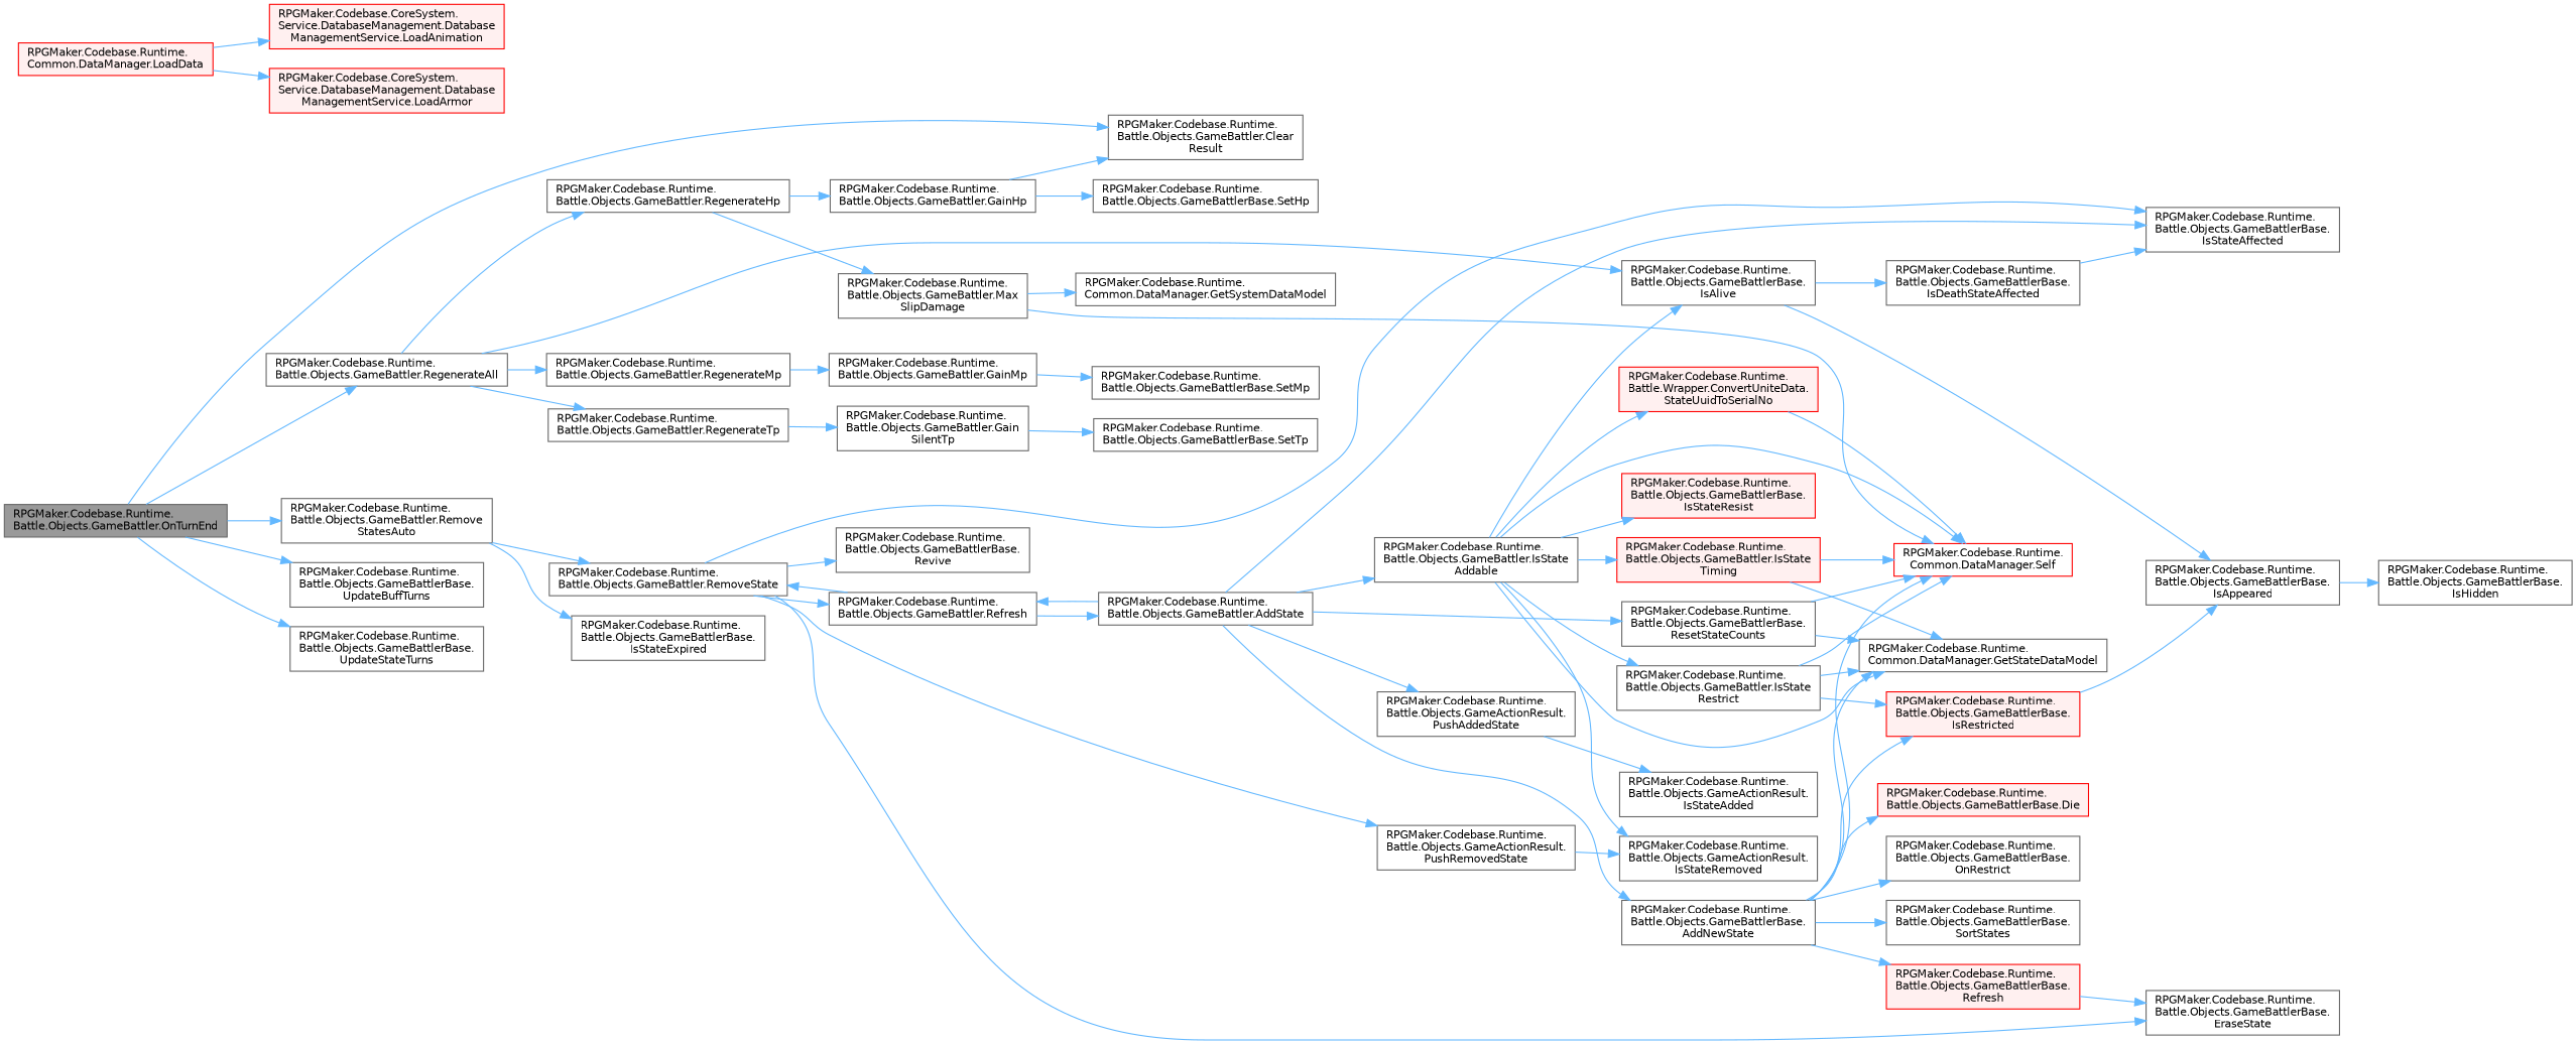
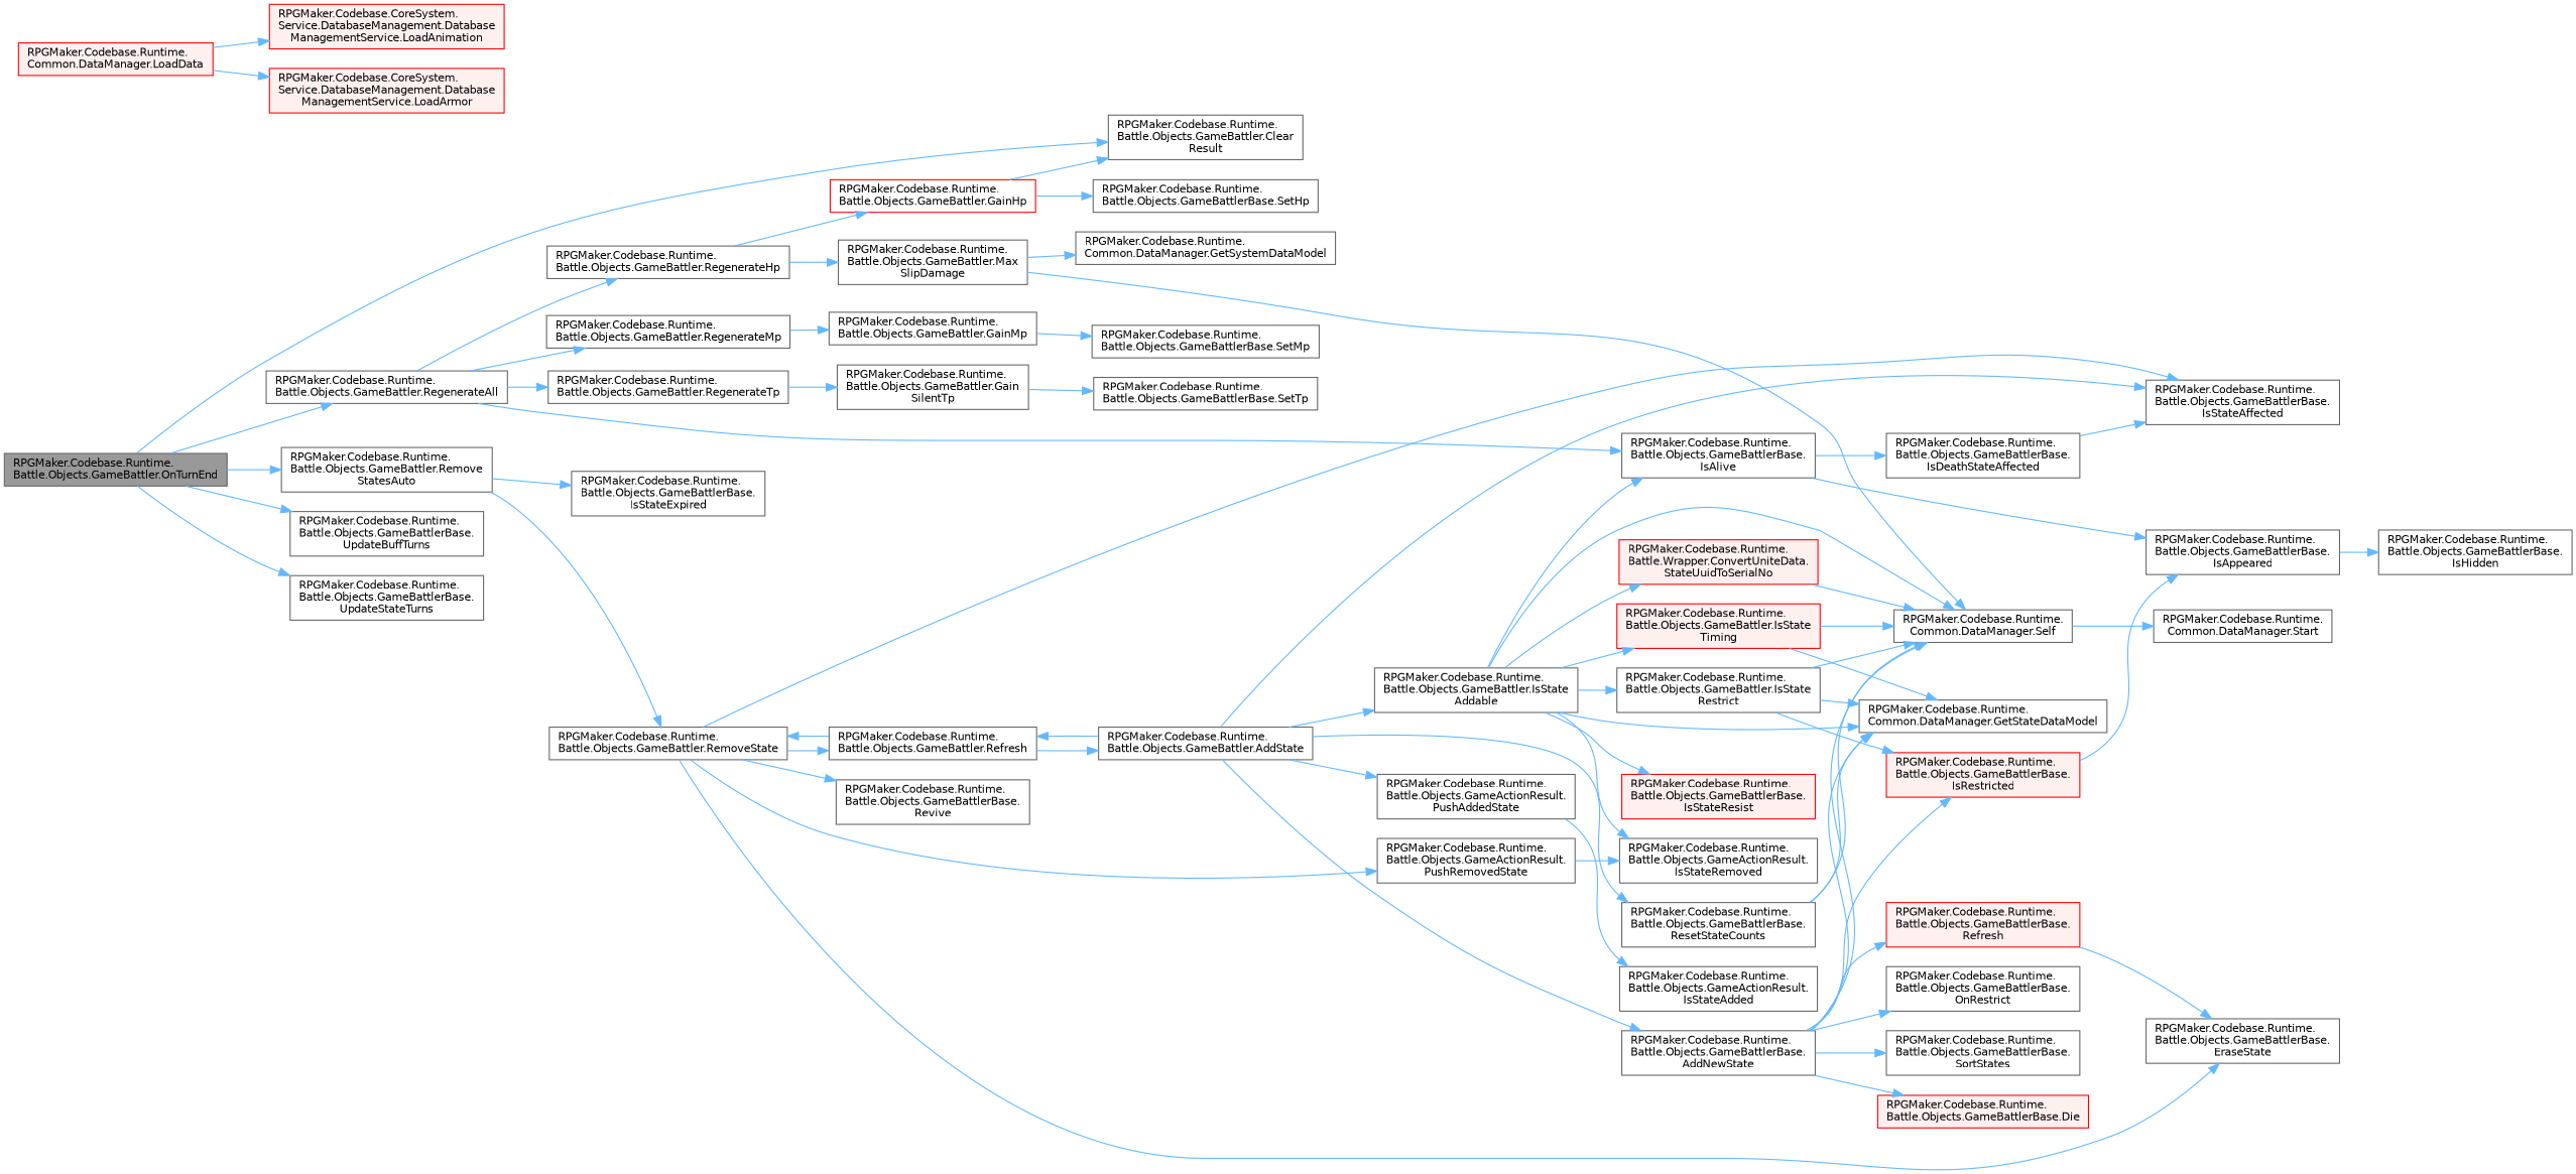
  digraph {
    rankdir=LR
    node [color=grey40 fillcolor=white fontname=Helvetica fontsize=10 shape=box style=filled]
    edge [color=steelblue1 fontname=Helvetica fontsize=10 labelfontname=Helvetica labelfontsize=10 style=solid]
    n1 [color=gray40 fillcolor=grey60 fontcolor=black height=0.2 label="RPGMaker.Codebase.Runtime.\lBattle.Objects.GameBattler.OnTurnEnd" width=0.4]
    n2 [height=0.2 label="RPGMaker.Codebase.Runtime.\lBattle.Objects.GameBattler.Clear\lResult" width=0.4]
    n3 [height=0.2 label="RPGMaker.Codebase.Runtime.\lBattle.Objects.GameBattler.RegenerateAll" width=0.4]
    n4 [height=0.2 label="RPGMaker.Codebase.Runtime.\lBattle.Objects.GameBattler.Remove\lStatesAuto" width=0.4]
    n5 [height=0.2 label="RPGMaker.Codebase.Runtime.\lBattle.Objects.GameBattlerBase.\lUpdateBuffTurns" width=0.4]
    n6 [height=0.2 label="RPGMaker.Codebase.Runtime.\lBattle.Objects.GameBattlerBase.\lUpdateStateTurns" width=0.4]
    n7 [height=0.2 label="RPGMaker.Codebase.Runtime.\lBattle.Objects.GameBattlerBase.\lIsAlive" width=0.4]
    n8 [height=0.2 label="RPGMaker.Codebase.Runtime.\lBattle.Objects.GameBattler.RegenerateHp" width=0.4]
    n9 [height=0.2 label="RPGMaker.Codebase.Runtime.\lBattle.Objects.GameBattler.RegenerateMp" width=0.4]
    n10 [height=0.2 label="RPGMaker.Codebase.Runtime.\lBattle.Objects.GameBattler.RegenerateTp" width=0.4]
    n11 [height=0.2 label="RPGMaker.Codebase.Runtime.\lBattle.Objects.GameBattlerBase.\lIsStateExpired" width=0.4]
    n12 [height=0.2 label="RPGMaker.Codebase.Runtime.\lBattle.Objects.GameBattler.RemoveState" width=0.4]
    n13 [height=0.2 label="RPGMaker.Codebase.Runtime.\lBattle.Objects.GameBattlerBase.\lIsAppeared" width=0.4]
    n14 [height=0.2 label="RPGMaker.Codebase.Runtime.\lBattle.Objects.GameBattlerBase.\lIsDeathStateAffected" width=0.4]
-   n15 [height=0.2 label="RPGMaker.Codebase.Runtime.\lBattle.Objects.GameBattler.GainHp" width=0.4]
+   n15 [color=red height=0.2 label="RPGMaker.Codebase.Runtime.\lBattle.Objects.GameBattler.GainHp" width=0.4]
    n16 [height=0.2 label="RPGMaker.Codebase.Runtime.\lBattle.Objects.GameBattler.Max\lSlipDamage" width=0.4]
    n17 [height=0.2 label="RPGMaker.Codebase.Runtime.\lBattle.Objects.GameBattler.GainMp" width=0.4]
    n18 [height=0.2 label="RPGMaker.Codebase.Runtime.\lBattle.Objects.GameBattler.Gain\lSilentTp" width=0.4]
    n19 [height=0.2 label="RPGMaker.Codebase.Runtime.\lBattle.Objects.GameBattlerBase.\lIsHidden" width=0.4]
    n20 [height=0.2 label="RPGMaker.Codebase.Runtime.\lBattle.Objects.GameBattlerBase.\lIsStateAffected" width=0.4]
    n21 [height=0.2 label="RPGMaker.Codebase.Runtime.\lBattle.Objects.GameBattlerBase.SetHp" width=0.4]
    n22 [height=0.2 label="RPGMaker.Codebase.Runtime.\lCommon.DataManager.GetSystemDataModel" width=0.4]
-   n23 [color=red height=0.2 label="RPGMaker.Codebase.Runtime.\lCommon.DataManager.Self" width=0.4]
+   n23 [height=0.2 label="RPGMaker.Codebase.Runtime.\lCommon.DataManager.Self" width=0.4]
+   n24 [height=0.2 label="RPGMaker.Codebase.Runtime.\lCommon.DataManager.Start" width=0.4]
    n25 [color=red fillcolor="#FFF0F0" height=0.2 label="RPGMaker.Codebase.Runtime.\lCommon.DataManager.LoadData" width=0.4]
    n26 [color=red fillcolor="#FFF0F0" height=0.2 label="RPGMaker.Codebase.CoreSystem.\lService.DatabaseManagement.Database\lManagementService.LoadAnimation" width=0.4]
    n27 [color=red fillcolor="#FFF0F0" height=0.2 label="RPGMaker.Codebase.CoreSystem.\lService.DatabaseManagement.Database\lManagementService.LoadArmor" width=0.4]
    n28 [height=0.2 label="RPGMaker.Codebase.Runtime.\lBattle.Objects.GameBattlerBase.SetMp" width=0.4]
    n29 [height=0.2 label="RPGMaker.Codebase.Runtime.\lBattle.Objects.GameBattlerBase.SetTp" width=0.4]
    n30 [height=0.2 label="RPGMaker.Codebase.Runtime.\lBattle.Objects.GameBattlerBase.\lEraseState" width=0.4]
    n31 [height=0.2 label="RPGMaker.Codebase.Runtime.\lBattle.Objects.GameActionResult.\lPushRemovedState" width=0.4]
    n32 [height=0.2 label="RPGMaker.Codebase.Runtime.\lBattle.Objects.GameBattler.Refresh" width=0.4]
    n33 [height=0.2 label="RPGMaker.Codebase.Runtime.\lBattle.Objects.GameBattlerBase.\lRevive" width=0.4]
    n34 [height=0.2 label="RPGMaker.Codebase.Runtime.\lBattle.Objects.GameActionResult.\lIsStateRemoved" width=0.4]
    n35 [height=0.2 label="RPGMaker.Codebase.Runtime.\lBattle.Objects.GameBattler.AddState" width=0.4]
    n36 [height=0.2 label="RPGMaker.Codebase.Runtime.\lBattle.Objects.GameBattlerBase.\lAddNewState" width=0.4]
    n37 [height=0.2 label="RPGMaker.Codebase.Runtime.\lBattle.Objects.GameBattler.IsState\lAddable" width=0.4]
    n38 [height=0.2 label="RPGMaker.Codebase.Runtime.\lBattle.Objects.GameActionResult.\lPushAddedState" width=0.4]
    n39 [height=0.2 label="RPGMaker.Codebase.Runtime.\lBattle.Objects.GameBattlerBase.\lResetStateCounts" width=0.4]
    n40 [color=red fillcolor="#FFF0F0" height=0.2 label="RPGMaker.Codebase.Runtime.\lBattle.Objects.GameBattlerBase.Die" width=0.4]
    n41 [height=0.2 label="RPGMaker.Codebase.Runtime.\lCommon.DataManager.GetStateDataModel" width=0.4]
    n42 [color=red fillcolor="#FFF0F0" height=0.2 label="RPGMaker.Codebase.Runtime.\lBattle.Objects.GameBattlerBase.\lIsRestricted" width=0.4]
    n43 [height=0.2 label="RPGMaker.Codebase.Runtime.\lBattle.Objects.GameBattlerBase.\lOnRestrict" width=0.4]
    n44 [color=red fillcolor="#FFF0F0" height=0.2 label="RPGMaker.Codebase.Runtime.\lBattle.Objects.GameBattlerBase.\lRefresh" width=0.4]
    n45 [height=0.2 label="RPGMaker.Codebase.Runtime.\lBattle.Objects.GameBattlerBase.\lSortStates" width=0.4]
    n46 [color=red fillcolor="#FFF0F0" height=0.2 label="RPGMaker.Codebase.Runtime.\lBattle.Objects.GameBattlerBase.\lIsStateResist" width=0.4]
    n47 [height=0.2 label="RPGMaker.Codebase.Runtime.\lBattle.Objects.GameBattler.IsState\lRestrict" width=0.4]
    n48 [color=red fillcolor="#FFF0F0" height=0.2 label="RPGMaker.Codebase.Runtime.\lBattle.Objects.GameBattler.IsState\lTiming" width=0.4]
    n49 [color=red fillcolor="#FFF0F0" height=0.2 label="RPGMaker.Codebase.Runtime.\lBattle.Wrapper.ConvertUniteData.\lStateUuidToSerialNo" width=0.4]
    n50 [height=0.2 label="RPGMaker.Codebase.Runtime.\lBattle.Objects.GameActionResult.\lIsStateAdded" width=0.4]
    n1 -> n2
    n1 -> n3
    n1 -> n4
    n1 -> n5
    n1 -> n6
    n3 -> n7
    n3 -> n8
    n3 -> n9
    n3 -> n10
    n4 -> n11
    n4 -> n12
    n7 -> n13
    n7 -> n14
    n8 -> n15
    n8 -> n16
    n9 -> n17
    n10 -> n18
    n12 -> n20
    n12 -> n30
    n12 -> n31
    n12 -> n32
    n12 -> n33
    n13 -> n19
    n14 -> n20
    n15 -> n2
    n15 -> n21
    n16 -> n22
    n16 -> n23
    n17 -> n28
    n18 -> n29
+   n23 -> n24
    n25 -> n26
    n25 -> n27
    n31 -> n34
    n32 -> n12
    n32 -> n35
    n35 -> n20
    n35 -> n32
    n35 -> n36
    n35 -> n37
    n35 -> n38
    n35 -> n39
    n36 -> n23
    n36 -> n40
    n36 -> n41
    n36 -> n42
    n36 -> n43
    n36 -> n44
    n36 -> n45
    n37 -> n7
    n37 -> n23
    n37 -> n34
    n37 -> n41
    n37 -> n46
    n37 -> n47
    n37 -> n48
    n37 -> n49
    n38 -> n50
    n39 -> n23
    n39 -> n41
    n42 -> n13
    n44 -> n30
    n47 -> n23
    n47 -> n41
    n47 -> n42
    n48 -> n23
    n48 -> n41
    n49 -> n23
  }
